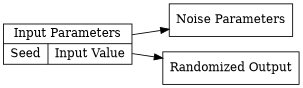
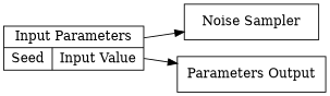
  digraph {
    rankdir=LR
    node [shape=record]
    n1 [label="Input Parameters|{Seed|Input Value}"]
-   n2 [label="Noise Parameters"]
-   n3 [label="Randomized Output"]
+   n2 [label="Noise Sampler"]
+   n3 [label="Parameters Output"]
    n1 -> n2
    n1 -> n3
  }
